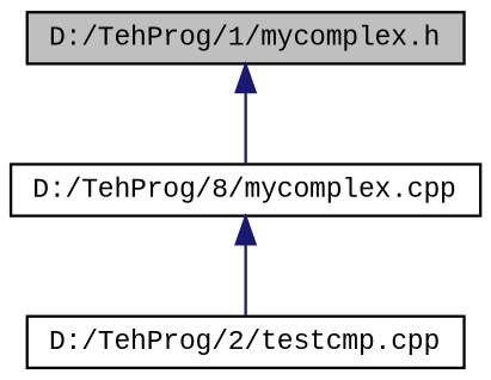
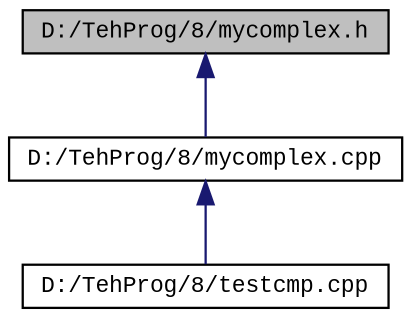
  digraph {
    fontname="Liberation Mono"
    node [color=black fillcolor=white fontname="Liberation Mono" fontsize=10 shape=record style=filled]
    edge [color=midnightblue dir=back fontname="Liberation Mono" fontsize=10 labelfontname=Helvetica labelfontsize=10 style=solid]
-   n1 [fillcolor=grey75 fontcolor=black height=0.2 label="D:/TehProg/1/mycomplex.h" width=0.4]
+   n1 [fillcolor=grey75 fontcolor=black height=0.2 label="D:/TehProg/8/mycomplex.h" width=0.4]
    n2 [height=0.2 label="D:/TehProg/8/mycomplex.cpp" width=0.4]
-   n3 [height=0.2 label="D:/TehProg/2/testcmp.cpp" width=0.4]
+   n3 [height=0.2 label="D:/TehProg/8/testcmp.cpp" width=0.4]
    n1 -> n2
    n2 -> n3
  }
